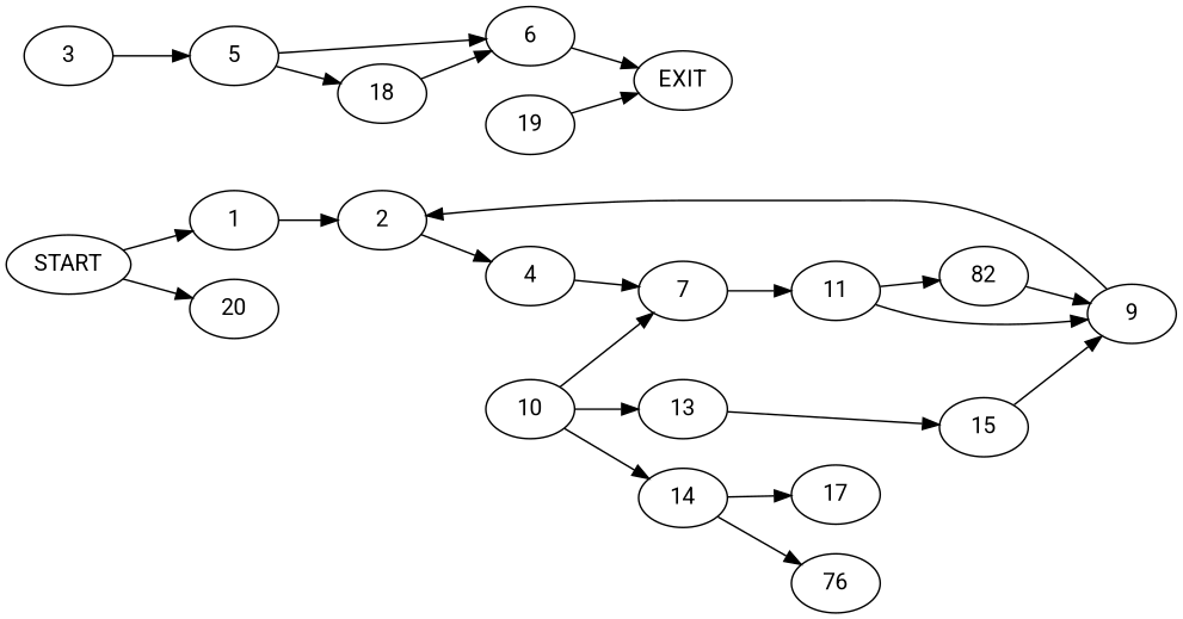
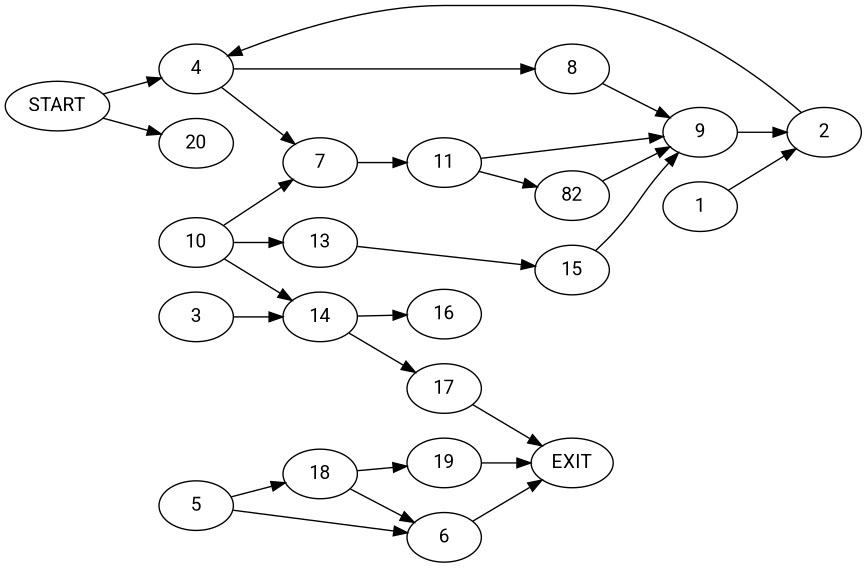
  digraph {
    fontname=Roboto
    rankdir=LR
    node [fontname=Roboto]
    edge [fontname=Roboto]
    n1 [label=START]
    1
    20
    2
    n5 [label=EXIT]
    4
    3
    5
    7
+   8
    6
    18
    11
    9
    19
    10
    13
    14
    n19 [label=82]
    15
-   16 [label=76]
+   16
    17
-   n1 -> 1
+   n1 -> 4
    n1 -> 20
    1 -> 2
    2 -> 4
    4 -> 7
-   3 -> 5
+   4 -> 8
+   3 -> 14
    5 -> 6
    5 -> 18
    7 -> 11
+   8 -> 9
    6 -> n5
    18 -> 6
+   18 -> 19
    11 -> 9
    11 -> n19
    9 -> 2
    19 -> n5
    10 -> 7
    10 -> 13
    10 -> 14
    13 -> 15
    14 -> 16
    14 -> 17
    n19 -> 9
    15 -> 9
+   17 -> n5
  }
